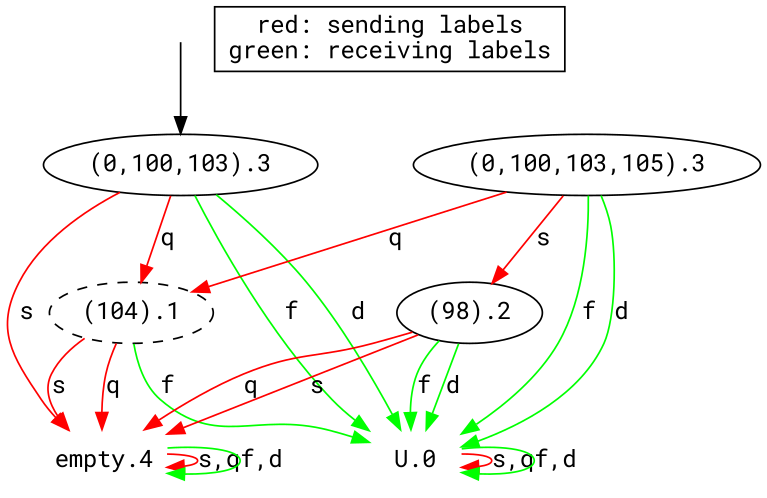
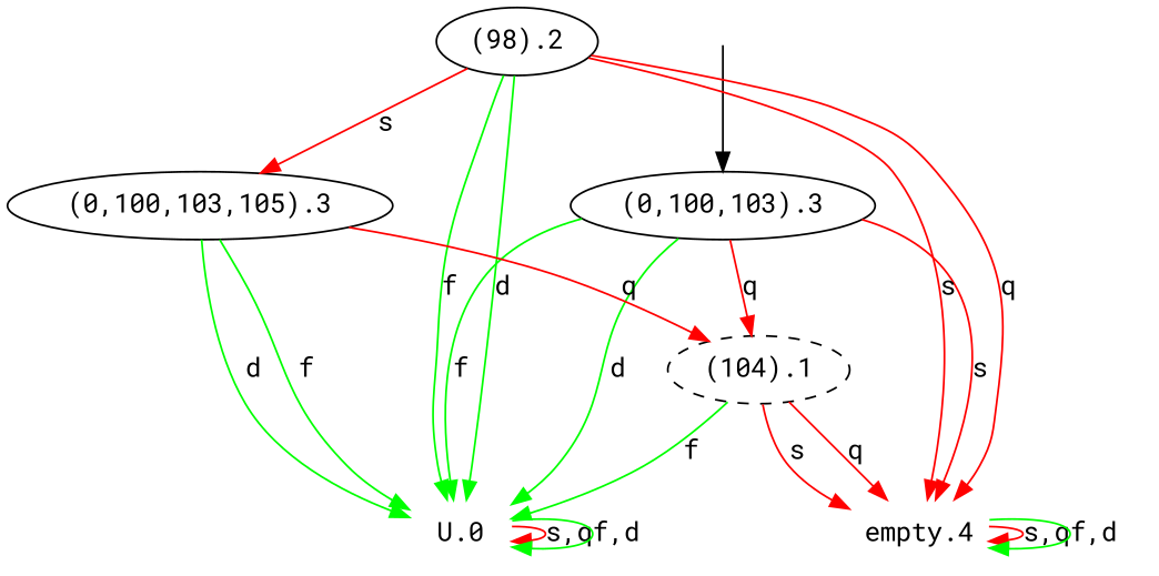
  digraph {
    fontname="Roboto Mono"
    node [fontname="Roboto Mono"]
    edge [fontname="Roboto Mono" color=red]
    initialNode [shape=point style=invis weight=100]
    "(0,100,103).3"
    "(104).1" [style=dashed]
    "U.0" [shape=plaintext]
    "empty.4" [shape=plaintext]
    "(98).2"
    "(0,100,103,105).3"
-   n8 [label="red: sending labels\ngreen: receiving labels" shape=box]
    initialNode -> "(0,100,103).3" [color=""]
    "(0,100,103).3" -> "(104).1" [label=q]
    "(0,100,103).3" -> "U.0" [color=green label=f]
    "(0,100,103).3" -> "U.0" [color=green label=d]
    "(0,100,103).3" -> "empty.4" [label=s]
    "(104).1" -> "U.0" [color=green label=f]
    "(104).1" -> "empty.4" [label=s]
    "(104).1" -> "empty.4" [label=q]
    "U.0" -> "U.0" [label="s,q"]
    "U.0" -> "U.0" [color=green label="f,d"]
    "empty.4" -> "empty.4" [label="s,q"]
    "empty.4" -> "empty.4" [color=green label="f,d"]
    "(98).2" -> "U.0" [color=green label=f]
    "(98).2" -> "U.0" [color=green label=d]
    "(98).2" -> "empty.4" [label=s]
    "(98).2" -> "empty.4" [label=q]
    "(0,100,103,105).3" -> "(104).1" [label=q]
    "(0,100,103,105).3" -> "U.0" [color=green label=f]
    "(0,100,103,105).3" -> "U.0" [color=green label=d]
-   "(0,100,103,105).3" -> "(98).2" [label=s]
+   "(98).2" -> "(0,100,103,105).3" [label=s]
  }
